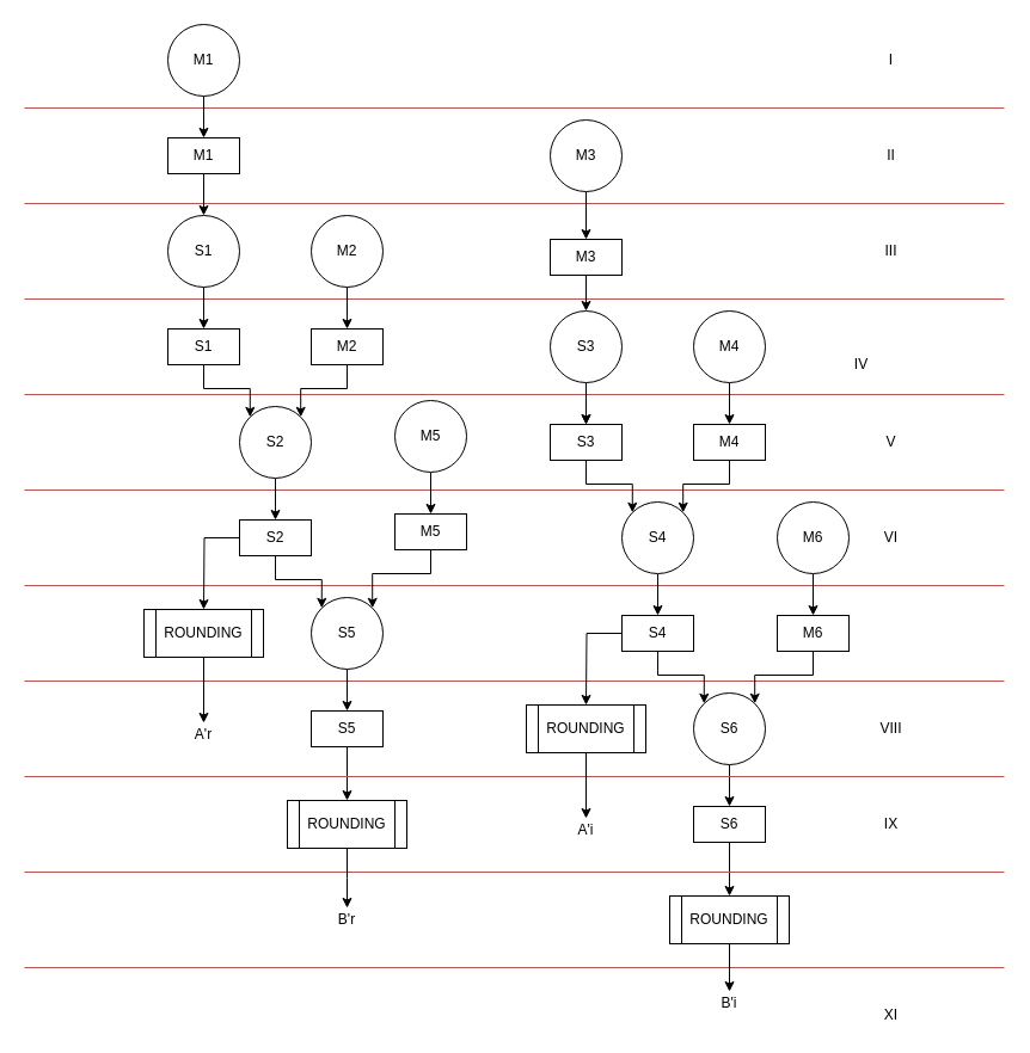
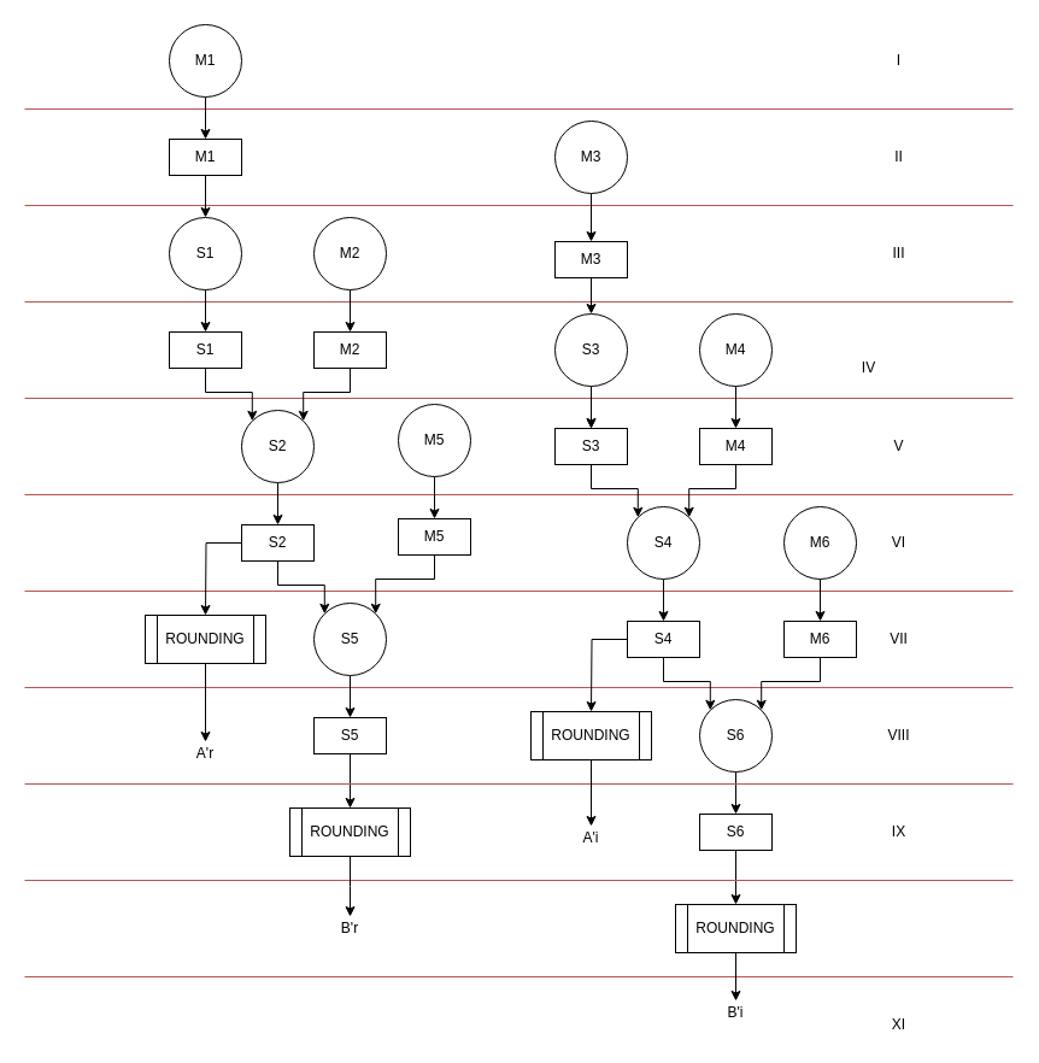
  <mxCell id="0" />
  <mxCell id="1" parent="0" />
  <mxCell id="2" value="" style="endArrow=none;html=1;fillColor=#f8cecc;strokeColor=#b85450;" parent="1" edge="1"><mxGeometry width="50" height="50" relative="1" as="geometry"><mxPoint y="90" as="sourcePoint" x="20" /><mxPoint x="840" y="90" as="targetPoint" /></mxGeometry></mxCell>
  <mxCell id="3" value="" style="endArrow=none;html=1;fillColor=#f8cecc;strokeColor=#b85450;" parent="1" edge="1"><mxGeometry width="50" height="50" relative="1" as="geometry"><mxPoint y="170" as="sourcePoint" x="20" /><mxPoint x="840" y="170" as="targetPoint" /></mxGeometry></mxCell>
  <mxCell id="4" value="" style="endArrow=none;html=1;fillColor=#f8cecc;strokeColor=#b85450;" parent="1" edge="1"><mxGeometry width="50" height="50" relative="1" as="geometry"><mxPoint y="250" as="sourcePoint" x="20" /><mxPoint x="840" y="250" as="targetPoint" /></mxGeometry></mxCell>
  <mxCell id="5" value="" style="endArrow=none;html=1;fillColor=#f8cecc;strokeColor=#b85450;" parent="1" edge="1"><mxGeometry width="50" height="50" relative="1" as="geometry"><mxPoint y="330" as="sourcePoint" x="20" /><mxPoint x="840" y="330" as="targetPoint" /></mxGeometry></mxCell>
  <mxCell id="6" value="" style="endArrow=none;html=1;fillColor=#f8cecc;strokeColor=#b85450;" parent="1" edge="1"><mxGeometry width="50" height="50" relative="1" as="geometry"><mxPoint y="410" as="sourcePoint" x="20" /><mxPoint x="840" y="410" as="targetPoint" /></mxGeometry></mxCell>
  <mxCell id="7" value="" style="endArrow=none;html=1;fillColor=#f8cecc;strokeColor=#b85450;" parent="1" edge="1"><mxGeometry width="50" height="50" relative="1" as="geometry"><mxPoint y="490" as="sourcePoint" x="20" /><mxPoint x="840" y="490" as="targetPoint" /></mxGeometry></mxCell>
  <mxCell id="8" value="" style="endArrow=none;html=1;fillColor=#f8cecc;strokeColor=#b85450;" parent="1" edge="1"><mxGeometry width="50" height="50" relative="1" as="geometry"><mxPoint y="570" as="sourcePoint" x="20" /><mxPoint x="840" y="570" as="targetPoint" /></mxGeometry></mxCell>
  <mxCell id="9" value="" style="edgeStyle=orthogonalEdgeStyle;rounded=0;orthogonalLoop=1;jettySize=auto;html=1;" parent="1" source="10" target="12" edge="1"><mxGeometry relative="1" as="geometry" /></mxCell>
  <mxCell id="10" value="M1" style="ellipse;whiteSpace=wrap;html=1;aspect=fixed;" parent="1" vertex="1"><mxGeometry x="140" y="20" width="60" height="60" as="geometry" /></mxCell>
  <mxCell id="11" value="" style="edgeStyle=orthogonalEdgeStyle;rounded=0;orthogonalLoop=1;jettySize=auto;html=1;" parent="1" source="12" target="18" edge="1"><mxGeometry relative="1" as="geometry" /></mxCell>
  <mxCell id="12" value="M1" style="rounded=0;whiteSpace=wrap;html=1;" parent="1" vertex="1"><mxGeometry x="140" y="115" width="60" height="30" as="geometry" /></mxCell>
  <mxCell id="13" value="" style="edgeStyle=orthogonalEdgeStyle;rounded=0;orthogonalLoop=1;jettySize=auto;html=1;" parent="1" source="14" target="16" edge="1"><mxGeometry relative="1" as="geometry" /></mxCell>
  <mxCell id="14" value="M3" style="ellipse;whiteSpace=wrap;html=1;aspect=fixed;" parent="1" vertex="1"><mxGeometry x="460" y="100" width="60" height="60" as="geometry" /></mxCell>
  <mxCell id="15" value="" style="edgeStyle=orthogonalEdgeStyle;rounded=0;orthogonalLoop=1;jettySize=auto;html=1;" parent="1" source="16" target="31" edge="1"><mxGeometry relative="1" as="geometry" /></mxCell>
  <mxCell id="16" value="M3" style="rounded=0;whiteSpace=wrap;html=1;" parent="1" vertex="1"><mxGeometry x="460" y="200" width="60" height="30" as="geometry" /></mxCell>
  <mxCell id="17" value="" style="edgeStyle=orthogonalEdgeStyle;rounded=0;orthogonalLoop=1;jettySize=auto;html=1;" parent="1" source="18" target="20" edge="1"><mxGeometry relative="1" as="geometry" /></mxCell>
  <mxCell id="18" value="S1" style="ellipse;whiteSpace=wrap;html=1;aspect=fixed;" parent="1" vertex="1"><mxGeometry x="140" y="180" width="60" height="60" as="geometry" /></mxCell>
  <mxCell id="19" style="edgeStyle=orthogonalEdgeStyle;rounded=0;orthogonalLoop=1;jettySize=auto;html=1;entryX=0;entryY=0;entryDx=0;entryDy=0;" parent="1" source="20" target="41" edge="1"><mxGeometry relative="1" as="geometry" /></mxCell>
  <mxCell id="20" value="S1" style="rounded=0;whiteSpace=wrap;html=1;" parent="1" vertex="1"><mxGeometry x="140" y="275" width="60" height="30" as="geometry" /></mxCell>
  <mxCell id="21" value="" style="edgeStyle=orthogonalEdgeStyle;rounded=0;orthogonalLoop=1;jettySize=auto;html=1;" parent="1" source="22" target="24" edge="1"><mxGeometry relative="1" as="geometry" /></mxCell>
  <mxCell id="22" value="M2" style="ellipse;whiteSpace=wrap;html=1;aspect=fixed;" parent="1" vertex="1"><mxGeometry x="260" y="180" width="60" height="60" as="geometry" /></mxCell>
  <mxCell id="23" style="edgeStyle=orthogonalEdgeStyle;rounded=0;orthogonalLoop=1;jettySize=auto;html=1;entryX=1;entryY=0;entryDx=0;entryDy=0;" parent="1" source="24" target="41" edge="1"><mxGeometry relative="1" as="geometry" /></mxCell>
  <mxCell id="24" value="M2" style="rounded=0;whiteSpace=wrap;html=1;" parent="1" vertex="1"><mxGeometry x="260" y="275" width="60" height="30" as="geometry" /></mxCell>
  <mxCell id="25" value="" style="edgeStyle=orthogonalEdgeStyle;rounded=0;orthogonalLoop=1;jettySize=auto;html=1;" parent="1" source="26" target="28" edge="1"><mxGeometry relative="1" as="geometry" /></mxCell>
  <mxCell id="26" value="M4" style="ellipse;whiteSpace=wrap;html=1;aspect=fixed;" parent="1" vertex="1"><mxGeometry x="580" y="260" width="60" height="60" as="geometry" /></mxCell>
  <mxCell id="27" style="edgeStyle=orthogonalEdgeStyle;rounded=0;orthogonalLoop=1;jettySize=auto;html=1;entryX=1;entryY=0;entryDx=0;entryDy=0;" parent="1" source="28" target="54" edge="1"><mxGeometry relative="1" as="geometry" /></mxCell>
  <mxCell id="28" value="M4" style="rounded=0;whiteSpace=wrap;html=1;" parent="1" vertex="1"><mxGeometry x="580" y="355" width="60" height="30" as="geometry" /></mxCell>
  <mxCell id="29" value="" style="edgeStyle=orthogonalEdgeStyle;rounded=0;orthogonalLoop=1;jettySize=auto;html=1;" parent="1" source="31" target="33" edge="1"><mxGeometry relative="1" as="geometry" /></mxCell>
  <mxCell id="30" value="" style="edgeStyle=orthogonalEdgeStyle;rounded=0;orthogonalLoop=1;jettySize=auto;html=1;" parent="1" source="31" target="33" edge="1"><mxGeometry relative="1" as="geometry" /></mxCell>
  <mxCell id="31" value="S3" style="ellipse;whiteSpace=wrap;html=1;aspect=fixed;" parent="1" vertex="1"><mxGeometry x="460" y="260" width="60" height="60" as="geometry" /></mxCell>
  <mxCell id="32" style="edgeStyle=orthogonalEdgeStyle;rounded=0;orthogonalLoop=1;jettySize=auto;html=1;entryX=0;entryY=0;entryDx=0;entryDy=0;" parent="1" source="33" target="54" edge="1"><mxGeometry relative="1" as="geometry" /></mxCell>
  <mxCell id="33" value="S3" style="rounded=0;whiteSpace=wrap;html=1;" parent="1" vertex="1"><mxGeometry x="460" y="355" width="60" height="30" as="geometry" /></mxCell>
  <mxCell id="34" value="I" style="text;html=1;align=center;verticalAlign=middle;resizable=0;points=[];autosize=1;" parent="1" vertex="1"><mxGeometry x="735" y="40" width="20" height="20" as="geometry" /></mxCell>
  <mxCell id="35" value="II" style="text;html=1;align=center;verticalAlign=middle;resizable=0;points=[];autosize=1;" parent="1" vertex="1"><mxGeometry x="735" y="120" width="20" height="20" as="geometry" /></mxCell>
  <mxCell id="36" value="III" style="text;html=1;align=center;verticalAlign=middle;resizable=0;points=[];autosize=1;" parent="1" vertex="1"><mxGeometry x="730" y="200" width="30" height="20" as="geometry" /></mxCell>
  <mxCell id="37" value="IV" style="text;html=1;align=center;verticalAlign=middle;resizable=0;points=[];autosize=1;" parent="1" vertex="1"><mxGeometry x="705" y="295" width="30" height="20" as="geometry" /></mxCell>
  <mxCell id="38" value="V" style="text;html=1;align=center;verticalAlign=middle;resizable=0;points=[];autosize=1;" parent="1" vertex="1"><mxGeometry x="735" y="360" width="20" height="20" as="geometry" /></mxCell>
  <mxCell id="39" value="VI" style="text;html=1;align=center;verticalAlign=middle;resizable=0;points=[];autosize=1;" parent="1" vertex="1"><mxGeometry x="730" y="440" width="30" height="20" as="geometry" /></mxCell>
  <mxCell id="40" value="" style="edgeStyle=orthogonalEdgeStyle;rounded=0;orthogonalLoop=1;jettySize=auto;html=1;" parent="1" source="41" target="44" edge="1"><mxGeometry relative="1" as="geometry" /></mxCell>
  <mxCell id="41" value="S2" style="ellipse;whiteSpace=wrap;html=1;aspect=fixed;" parent="1" vertex="1"><mxGeometry x="200" y="340" width="60" height="60" as="geometry" /></mxCell>
  <mxCell id="42" style="edgeStyle=orthogonalEdgeStyle;rounded=0;orthogonalLoop=1;jettySize=auto;html=1;entryX=0;entryY=0;entryDx=0;entryDy=0;" parent="1" source="44" target="50" edge="1"><mxGeometry relative="1" as="geometry" /></mxCell>
  <mxCell id="43" style="edgeStyle=orthogonalEdgeStyle;rounded=0;orthogonalLoop=1;jettySize=auto;html=1;" parent="1" source="44" edge="1"><mxGeometry relative="1" as="geometry"><mxPoint x="170" y="510" as="targetPoint" /></mxGeometry></mxCell>
  <mxCell id="44" value="S2" style="rounded=0;whiteSpace=wrap;html=1;" parent="1" vertex="1"><mxGeometry x="200" y="435" width="60" height="30" as="geometry" /></mxCell>
  <mxCell id="45" value="" style="edgeStyle=orthogonalEdgeStyle;rounded=0;orthogonalLoop=1;jettySize=auto;html=1;" parent="1" source="46" target="48" edge="1"><mxGeometry relative="1" as="geometry" /></mxCell>
  <mxCell id="46" value="M5" style="ellipse;whiteSpace=wrap;html=1;aspect=fixed;" parent="1" vertex="1"><mxGeometry x="330" y="335" width="60" height="60" as="geometry" /></mxCell>
  <mxCell id="47" style="edgeStyle=orthogonalEdgeStyle;rounded=0;orthogonalLoop=1;jettySize=auto;html=1;entryX=1;entryY=0;entryDx=0;entryDy=0;exitX=0.5;exitY=1;exitDx=0;exitDy=0;" parent="1" source="48" target="50" edge="1"><mxGeometry relative="1" as="geometry"><Array as="points"><mxPoint x="360" y="480" /><mxPoint x="311" y="480" /></Array></mxGeometry></mxCell>
  <mxCell id="48" value="M5" style="rounded=0;whiteSpace=wrap;html=1;" parent="1" vertex="1"><mxGeometry x="330" y="430" width="60" height="30" as="geometry" /></mxCell>
  <mxCell id="49" value="" style="edgeStyle=orthogonalEdgeStyle;rounded=0;orthogonalLoop=1;jettySize=auto;html=1;" parent="1" source="50" target="52" edge="1"><mxGeometry relative="1" as="geometry" /></mxCell>
  <mxCell id="50" value="S5" style="ellipse;whiteSpace=wrap;html=1;aspect=fixed;" parent="1" vertex="1"><mxGeometry x="260" y="500" width="60" height="60" as="geometry" /></mxCell>
  <mxCell id="51" style="edgeStyle=orthogonalEdgeStyle;rounded=0;orthogonalLoop=1;jettySize=auto;html=1;" parent="1" source="52" edge="1"><mxGeometry relative="1" as="geometry"><mxPoint x="290" y="670" as="targetPoint" /></mxGeometry></mxCell>
  <mxCell id="52" value="S5" style="rounded=0;whiteSpace=wrap;html=1;" parent="1" vertex="1"><mxGeometry x="260" y="595" width="60" height="30" as="geometry" /></mxCell>
  <mxCell id="53" value="" style="edgeStyle=orthogonalEdgeStyle;rounded=0;orthogonalLoop=1;jettySize=auto;html=1;" parent="1" source="54" target="57" edge="1"><mxGeometry relative="1" as="geometry" /></mxCell>
  <mxCell id="54" value="S4" style="ellipse;whiteSpace=wrap;html=1;aspect=fixed;" parent="1" vertex="1"><mxGeometry x="520" y="420" width="60" height="60" as="geometry" /></mxCell>
  <mxCell id="55" style="edgeStyle=orthogonalEdgeStyle;rounded=0;orthogonalLoop=1;jettySize=auto;html=1;entryX=0;entryY=0;entryDx=0;entryDy=0;" parent="1" source="57" target="63" edge="1"><mxGeometry relative="1" as="geometry" /></mxCell>
  <mxCell id="56" style="edgeStyle=orthogonalEdgeStyle;rounded=0;orthogonalLoop=1;jettySize=auto;html=1;" parent="1" source="57" edge="1"><mxGeometry relative="1" as="geometry"><mxPoint x="490" y="590" as="targetPoint" /></mxGeometry></mxCell>
  <mxCell id="57" value="S4" style="rounded=0;whiteSpace=wrap;html=1;" parent="1" vertex="1"><mxGeometry x="520" y="515" width="60" height="30" as="geometry" /></mxCell>
  <mxCell id="58" value="" style="edgeStyle=orthogonalEdgeStyle;rounded=0;orthogonalLoop=1;jettySize=auto;html=1;" parent="1" source="59" target="61" edge="1"><mxGeometry relative="1" as="geometry" /></mxCell>
  <mxCell id="59" value="M6" style="ellipse;whiteSpace=wrap;html=1;aspect=fixed;" parent="1" vertex="1"><mxGeometry x="650" y="420" width="60" height="60" as="geometry" /></mxCell>
  <mxCell id="60" style="edgeStyle=orthogonalEdgeStyle;rounded=0;orthogonalLoop=1;jettySize=auto;html=1;entryX=1;entryY=0;entryDx=0;entryDy=0;" parent="1" source="61" target="63" edge="1"><mxGeometry relative="1" as="geometry"><Array as="points"><mxPoint x="680" y="565" /><mxPoint x="631" y="565" /></Array></mxGeometry></mxCell>
  <mxCell id="61" value="M6" style="rounded=0;whiteSpace=wrap;html=1;" parent="1" vertex="1"><mxGeometry x="650" y="515" width="60" height="30" as="geometry" /></mxCell>
  <mxCell id="62" value="" style="edgeStyle=orthogonalEdgeStyle;rounded=0;orthogonalLoop=1;jettySize=auto;html=1;" parent="1" source="63" target="65" edge="1"><mxGeometry relative="1" as="geometry" /></mxCell>
  <mxCell id="63" value="S6" style="ellipse;whiteSpace=wrap;html=1;aspect=fixed;" parent="1" vertex="1"><mxGeometry x="580" y="580" width="60" height="60" as="geometry" /></mxCell>
  <mxCell id="64" style="edgeStyle=orthogonalEdgeStyle;rounded=0;orthogonalLoop=1;jettySize=auto;html=1;" parent="1" source="65" edge="1"><mxGeometry relative="1" as="geometry"><mxPoint x="610" y="750" as="targetPoint" /></mxGeometry></mxCell>
  <mxCell id="65" value="S6" style="rounded=0;whiteSpace=wrap;html=1;" parent="1" vertex="1"><mxGeometry x="580" y="675" width="60" height="30" as="geometry" /></mxCell>
- <mxCell id="66" value="A'r" style="text;html=1;strokeColor=none;fillColor=none;align=center;verticalAlign=middle;whiteSpace=wrap;rounded=0;" parent="1" vertex="1"><mxGeometry x="150" y="605" width="40" height="20" as="geometry" /></mxCell>
+ <mxCell id="66" value="A'r" style="text;html=1;strokeColor=none;fillColor=none;align=center;verticalAlign=middle;whiteSpace=wrap;rounded=0;" parent="1" vertex="1"><mxGeometry x="150" y="615" width="40" height="20" as="geometry" /></mxCell>
  <mxCell id="67" value="B'r" style="text;html=1;strokeColor=none;fillColor=none;align=center;verticalAlign=middle;whiteSpace=wrap;rounded=0;" parent="1" vertex="1"><mxGeometry x="270" y="760" width="40" height="20" as="geometry" /></mxCell>
  <mxCell id="68" value="" style="endArrow=none;html=1;fillColor=#f8cecc;strokeColor=#b85450;" parent="1" edge="1"><mxGeometry width="50" height="50" relative="1" as="geometry"><mxPoint y="650" as="sourcePoint" x="20" /><mxPoint x="840" y="650" as="targetPoint" /></mxGeometry></mxCell>
  <mxCell id="69" value="" style="endArrow=none;html=1;fillColor=#f8cecc;strokeColor=#b85450;" parent="1" edge="1"><mxGeometry width="50" height="50" relative="1" as="geometry"><mxPoint y="730" as="sourcePoint" x="20" /><mxPoint x="840" y="730" as="targetPoint" /></mxGeometry></mxCell>
+ <mxCell id="70" value="VII" style="text;html=1;align=center;verticalAlign=middle;resizable=0;points=[];autosize=1;" parent="1" vertex="1"><mxGeometry x="730" y="520" width="30" height="20" as="geometry" /></mxCell>
  <mxCell id="71" value="VIII" style="text;html=1;align=center;verticalAlign=middle;resizable=0;points=[];autosize=1;" parent="1" vertex="1"><mxGeometry x="730" y="600" width="30" height="20" as="geometry" /></mxCell>
  <mxCell id="72" value="IX" style="text;html=1;align=center;verticalAlign=middle;resizable=0;points=[];autosize=1;" parent="1" vertex="1"><mxGeometry x="730" y="680" width="30" height="20" as="geometry" /></mxCell>
  <mxCell id="73" value="A'i" style="text;html=1;strokeColor=none;fillColor=none;align=center;verticalAlign=middle;whiteSpace=wrap;rounded=0;" parent="1" vertex="1"><mxGeometry x="470" y="685" width="40" height="20" as="geometry" /></mxCell>
  <mxCell id="74" style="edgeStyle=orthogonalEdgeStyle;rounded=0;orthogonalLoop=1;jettySize=auto;html=1;" parent="1" source="75" edge="1"><mxGeometry relative="1" as="geometry"><mxPoint x="290" y="760" as="targetPoint" /></mxGeometry></mxCell>
  <mxCell id="75" value="ROUNDING" style="shape=process;whiteSpace=wrap;html=1;backgroundOutline=1;" parent="1" vertex="1"><mxGeometry x="240" y="670" width="100" height="40" as="geometry" /></mxCell>
  <mxCell id="76" value="" style="endArrow=none;html=1;fillColor=#f8cecc;strokeColor=#b85450;" parent="1" edge="1"><mxGeometry width="50" height="50" relative="1" as="geometry"><mxPoint y="810" as="sourcePoint" x="20" /><mxPoint x="840" y="810" as="targetPoint" /></mxGeometry></mxCell>
  <mxCell id="77" style="edgeStyle=orthogonalEdgeStyle;rounded=0;orthogonalLoop=1;jettySize=auto;html=1;" parent="1" source="78" target="79" edge="1"><mxGeometry relative="1" as="geometry"><mxPoint x="610" y="840" as="targetPoint" /></mxGeometry></mxCell>
  <mxCell id="78" value="ROUNDING" style="shape=process;whiteSpace=wrap;html=1;backgroundOutline=1;" parent="1" vertex="1"><mxGeometry x="560" y="750" width="100" height="40" as="geometry" /></mxCell>
  <mxCell id="79" value="B'i" style="text;html=1;strokeColor=none;fillColor=none;align=center;verticalAlign=middle;whiteSpace=wrap;rounded=0;" parent="1" vertex="1"><mxGeometry x="590" y="830" width="40" height="20" as="geometry" /></mxCell>
  <mxCell id="80" value="XI" style="text;html=1;align=center;verticalAlign=middle;resizable=0;points=[];autosize=1;" parent="1" vertex="1"><mxGeometry x="730" y="840" width="30" height="20" as="geometry" /></mxCell>
  <mxCell id="81" style="edgeStyle=orthogonalEdgeStyle;rounded=0;orthogonalLoop=1;jettySize=auto;html=1;entryX=0.5;entryY=0;entryDx=0;entryDy=0;" parent="1" source="82" target="66" edge="1"><mxGeometry relative="1" as="geometry" /></mxCell>
  <mxCell id="82" value="ROUNDING" style="shape=process;whiteSpace=wrap;html=1;backgroundOutline=1;" parent="1" vertex="1"><mxGeometry x="120" y="510" width="100" height="40" as="geometry" /></mxCell>
  <mxCell id="83" style="edgeStyle=orthogonalEdgeStyle;rounded=0;orthogonalLoop=1;jettySize=auto;html=1;entryX=0.5;entryY=0;entryDx=0;entryDy=0;" parent="1" source="84" target="73" edge="1"><mxGeometry relative="1" as="geometry" /></mxCell>
  <mxCell id="84" value="ROUNDING" style="shape=process;whiteSpace=wrap;html=1;backgroundOutline=1;" parent="1" vertex="1"><mxGeometry x="440" y="590" width="100" height="40" as="geometry" /></mxCell>
